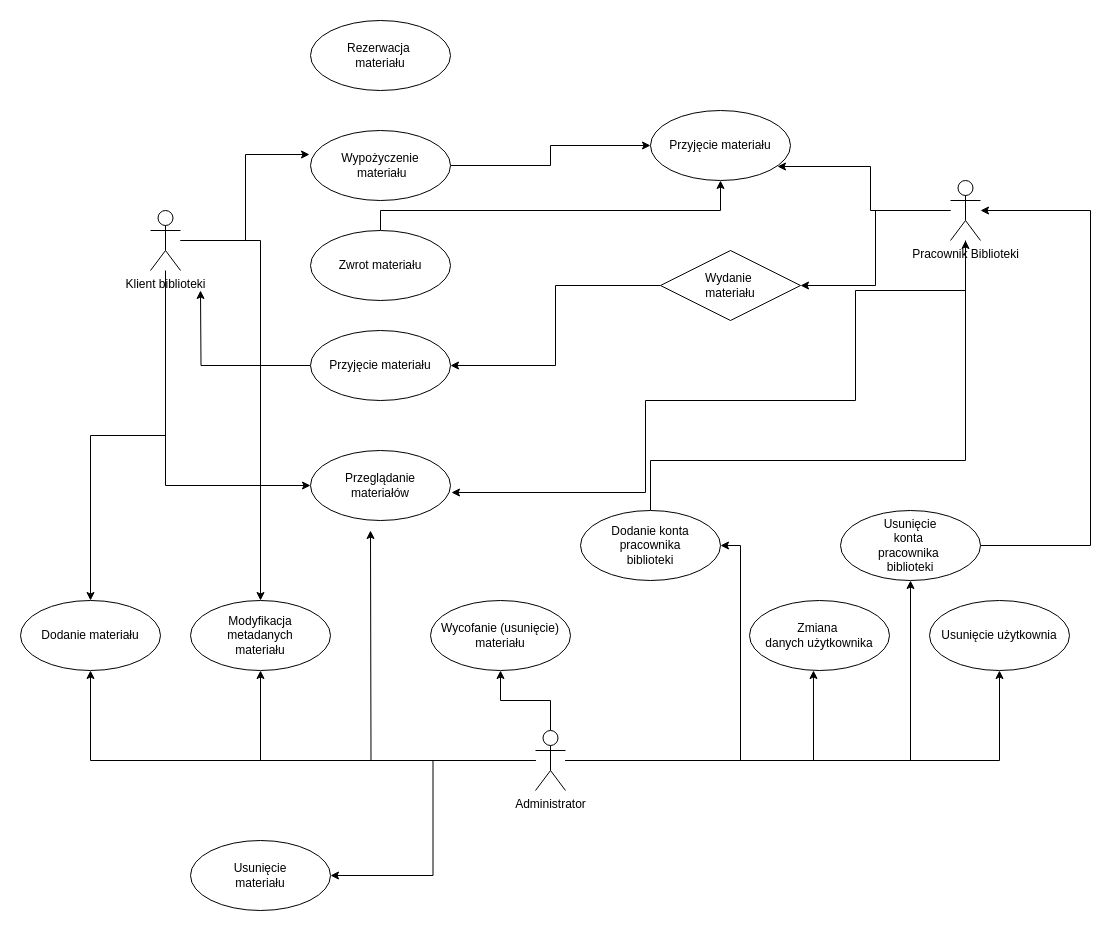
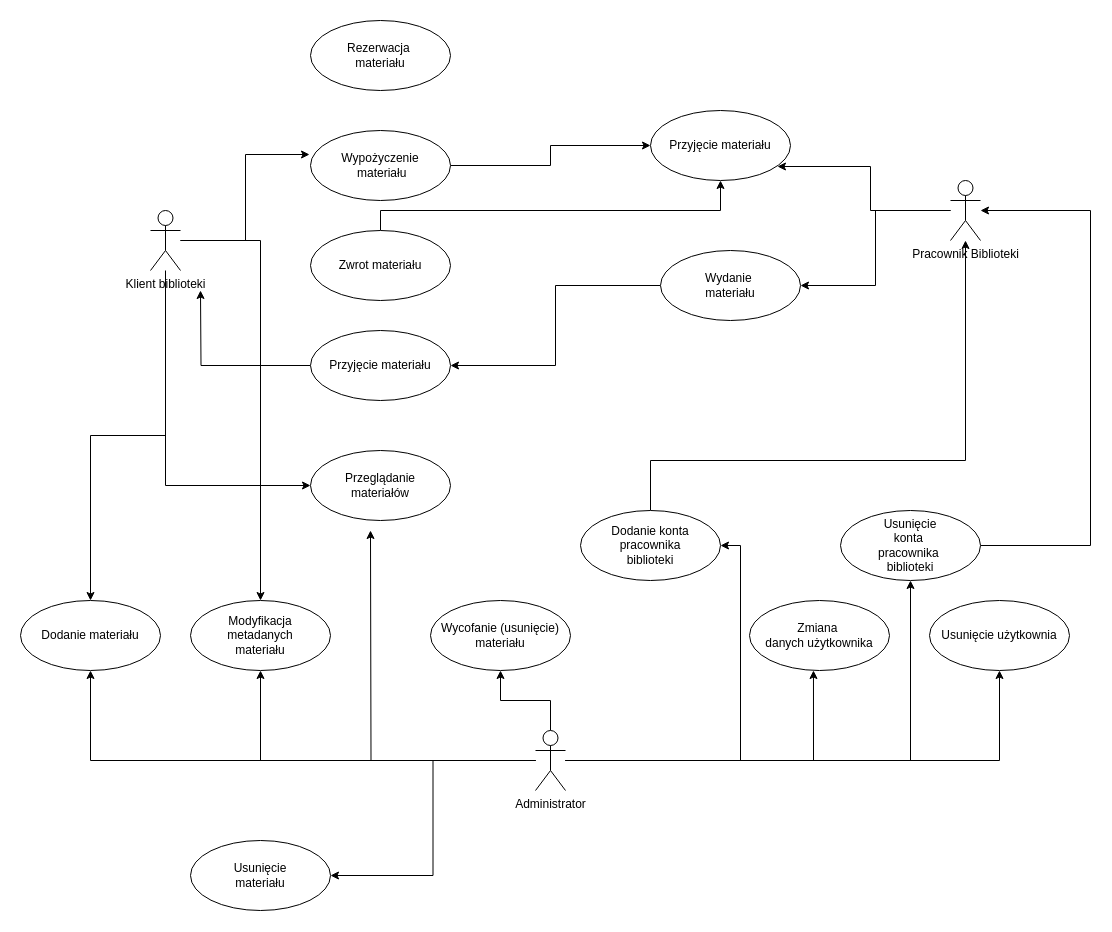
  <mxCell id="0" />
  <mxCell id="1" parent="0" />
  <mxCell id="2" style="edgeStyle=orthogonalEdgeStyle;rounded=0;orthogonalLoop=1;jettySize=auto;html=1;entryX=-0.007;entryY=0.343;entryDx=0;entryDy=0;entryPerimeter=0;" edge="1" parent="1" source="6" target="8"><mxGeometry relative="1" as="geometry" /></mxCell>
  <mxCell id="3" style="edgeStyle=orthogonalEdgeStyle;rounded=0;orthogonalLoop=1;jettySize=auto;html=1;" edge="1" parent="1" source="6" target="30"><mxGeometry relative="1" as="geometry" /></mxCell>
  <mxCell id="4" style="edgeStyle=orthogonalEdgeStyle;rounded=0;orthogonalLoop=1;jettySize=auto;html=1;" edge="1" parent="1" target="16"><mxGeometry relative="1" as="geometry"><mxPoint x="165" y="310" as="sourcePoint" /><Array as="points"><mxPoint x="165" y="485" /></Array></mxGeometry></mxCell>
  <mxCell id="5" style="edgeStyle=orthogonalEdgeStyle;rounded=0;orthogonalLoop=1;jettySize=auto;html=1;" edge="1" parent="1" source="6" target="27"><mxGeometry relative="1" as="geometry" /></mxCell>
  <mxCell id="6" value="Klient biblioteki&lt;br&gt;" style="shape=umlActor;verticalLabelPosition=bottom;verticalAlign=top;html=1;" parent="1" vertex="1"><mxGeometry x="150" y="210" width="30" height="60" as="geometry" /></mxCell>
  <mxCell id="7" style="edgeStyle=orthogonalEdgeStyle;rounded=0;orthogonalLoop=1;jettySize=auto;html=1;" edge="1" parent="1" source="8" target="15"><mxGeometry relative="1" as="geometry" /></mxCell>
  <mxCell id="8" value="Wypożyczenie&lt;br&gt;&amp;nbsp;materiału" style="ellipse;whiteSpace=wrap;html=1;" parent="1" vertex="1"><mxGeometry x="310" y="130" width="140" height="70" as="geometry" /></mxCell>
  <mxCell id="9" style="edgeStyle=orthogonalEdgeStyle;rounded=0;orthogonalLoop=1;jettySize=auto;html=1;" edge="1" parent="1" source="10" target="15"><mxGeometry relative="1" as="geometry"><Array as="points"><mxPoint x="380" y="210" /><mxPoint x="720" y="210" /></Array></mxGeometry></mxCell>
  <mxCell id="10" value="Zwrot materiału" style="ellipse;whiteSpace=wrap;html=1;" vertex="1" parent="1"><mxGeometry x="310" y="230" width="140" height="70" as="geometry" /></mxCell>
  <mxCell id="11" style="edgeStyle=orthogonalEdgeStyle;rounded=0;orthogonalLoop=1;jettySize=auto;html=1;entryX=0.907;entryY=0.8;entryDx=0;entryDy=0;entryPerimeter=0;" edge="1" parent="1" source="14" target="15"><mxGeometry relative="1" as="geometry" /></mxCell>
- <mxCell id="12" style="edgeStyle=orthogonalEdgeStyle;rounded=0;orthogonalLoop=1;jettySize=auto;html=1;entryX=1.007;entryY=0.6;entryDx=0;entryDy=0;entryPerimeter=0;" edge="1" parent="1" source="14" target="16"><mxGeometry relative="1" as="geometry"><Array as="points"><mxPoint x="965" y="290" /><mxPoint x="855" y="290" /><mxPoint x="855" y="400" /><mxPoint x="645" y="400" /><mxPoint x="645" y="492" /></Array></mxGeometry></mxCell>
  <mxCell id="13" style="edgeStyle=orthogonalEdgeStyle;rounded=0;orthogonalLoop=1;jettySize=auto;html=1;entryX=1;entryY=0.5;entryDx=0;entryDy=0;" edge="1" parent="1" source="14" target="34"><mxGeometry relative="1" as="geometry" /></mxCell>
  <mxCell id="14" value="Pracownik Biblioteki" style="shape=umlActor;verticalLabelPosition=bottom;verticalAlign=top;html=1;" vertex="1" parent="1"><mxGeometry x="950" y="180" width="30" height="60" as="geometry" /></mxCell>
  <mxCell id="15" value="Przyjęcie materiału" style="ellipse;whiteSpace=wrap;html=1;" vertex="1" parent="1"><mxGeometry x="650" y="110" width="140" height="70" as="geometry" /></mxCell>
  <mxCell id="16" value="Przeglądanie&lt;br&gt;materiałów" style="ellipse;whiteSpace=wrap;html=1;" vertex="1" parent="1"><mxGeometry x="310" y="450" width="140" height="70" as="geometry" /></mxCell>
  <mxCell id="17" style="edgeStyle=orthogonalEdgeStyle;rounded=0;orthogonalLoop=1;jettySize=auto;html=1;entryX=0.457;entryY=1;entryDx=0;entryDy=0;entryPerimeter=0;" edge="1" parent="1" source="26" target="28"><mxGeometry relative="1" as="geometry" /></mxCell>
  <mxCell id="18" style="edgeStyle=orthogonalEdgeStyle;rounded=0;orthogonalLoop=1;jettySize=auto;html=1;" edge="1" parent="1" source="26" target="29"><mxGeometry relative="1" as="geometry" /></mxCell>
  <mxCell id="19" style="edgeStyle=orthogonalEdgeStyle;rounded=0;orthogonalLoop=1;jettySize=auto;html=1;entryX=0.5;entryY=1;entryDx=0;entryDy=0;" edge="1" parent="1" source="26" target="31"><mxGeometry relative="1" as="geometry" /></mxCell>
  <mxCell id="20" style="edgeStyle=orthogonalEdgeStyle;rounded=0;orthogonalLoop=1;jettySize=auto;html=1;entryX=0.5;entryY=1;entryDx=0;entryDy=0;" edge="1" parent="1" source="26" target="30"><mxGeometry relative="1" as="geometry" /></mxCell>
  <mxCell id="21" style="edgeStyle=orthogonalEdgeStyle;rounded=0;orthogonalLoop=1;jettySize=auto;html=1;entryX=0.5;entryY=1;entryDx=0;entryDy=0;" edge="1" parent="1" source="26" target="27"><mxGeometry relative="1" as="geometry" /></mxCell>
  <mxCell id="22" style="edgeStyle=orthogonalEdgeStyle;rounded=0;orthogonalLoop=1;jettySize=auto;html=1;" edge="1" parent="1" source="26"><mxGeometry relative="1" as="geometry"><mxPoint x="370" y="530" as="targetPoint" /></mxGeometry></mxCell>
  <mxCell id="23" style="edgeStyle=orthogonalEdgeStyle;rounded=0;orthogonalLoop=1;jettySize=auto;html=1;entryX=1;entryY=0.5;entryDx=0;entryDy=0;" edge="1" parent="1" source="26" target="38"><mxGeometry relative="1" as="geometry" /></mxCell>
  <mxCell id="24" style="edgeStyle=orthogonalEdgeStyle;rounded=0;orthogonalLoop=1;jettySize=auto;html=1;" edge="1" parent="1" source="26" target="40"><mxGeometry relative="1" as="geometry" /></mxCell>
  <mxCell id="25" style="edgeStyle=orthogonalEdgeStyle;rounded=0;orthogonalLoop=1;jettySize=auto;html=1;entryX=1;entryY=0.5;entryDx=0;entryDy=0;" edge="1" parent="1" source="26" target="41"><mxGeometry relative="1" as="geometry" /></mxCell>
  <mxCell id="26" value="Administrator&lt;br&gt;" style="shape=umlActor;verticalLabelPosition=bottom;verticalAlign=top;html=1;" vertex="1" parent="1"><mxGeometry x="535" y="730" width="30" height="60" as="geometry" /></mxCell>
  <mxCell id="27" value="Dodanie materiału" style="ellipse;whiteSpace=wrap;html=1;" vertex="1" parent="1"><mxGeometry x="20" y="600" width="140" height="70" as="geometry" /></mxCell>
  <mxCell id="28" value="Zmiana&amp;nbsp;&lt;br&gt;danych użytkownika" style="ellipse;whiteSpace=wrap;html=1;" vertex="1" parent="1"><mxGeometry x="749" y="600" width="140" height="70" as="geometry" /></mxCell>
  <mxCell id="29" value="Usunięcie użytkownia" style="ellipse;whiteSpace=wrap;html=1;" vertex="1" parent="1"><mxGeometry x="929" y="600" width="140" height="70" as="geometry" /></mxCell>
  <mxCell id="30" value="Modyfikacja &lt;br&gt;metadanych&lt;br&gt;materiału" style="ellipse;whiteSpace=wrap;html=1;" vertex="1" parent="1"><mxGeometry x="190" y="600" width="140" height="70" as="geometry" /></mxCell>
  <mxCell id="31" value="Wycofanie (usunięcie)&lt;br&gt;materiału" style="ellipse;whiteSpace=wrap;html=1;" vertex="1" parent="1"><mxGeometry x="430" y="600" width="140" height="70" as="geometry" /></mxCell>
  <mxCell id="32" value="Rezerwacja&amp;nbsp;&lt;br&gt;materiału" style="ellipse;whiteSpace=wrap;html=1;" vertex="1" parent="1"><mxGeometry x="310" y="20" width="140" height="70" as="geometry" /></mxCell>
  <mxCell id="33" style="edgeStyle=orthogonalEdgeStyle;rounded=0;orthogonalLoop=1;jettySize=auto;html=1;entryX=1;entryY=0.5;entryDx=0;entryDy=0;" edge="1" parent="1" source="34" target="36"><mxGeometry relative="1" as="geometry" /></mxCell>
- <mxCell id="34" value="Wydanie&amp;nbsp;&lt;br&gt;materiału" style="rhombus;whiteSpace=wrap;html=1;" vertex="1" parent="1"><mxGeometry x="660" y="250" width="140" height="70" as="geometry" /></mxCell>
+ <mxCell id="34" value="Wydanie&amp;nbsp;&lt;br&gt;materiału" style="ellipse;whiteSpace=wrap;html=1;" vertex="1" parent="1"><mxGeometry x="660" y="250" width="140" height="70" as="geometry" /></mxCell>
  <mxCell id="35" style="edgeStyle=orthogonalEdgeStyle;rounded=0;orthogonalLoop=1;jettySize=auto;html=1;" edge="1" parent="1" source="36"><mxGeometry relative="1" as="geometry"><mxPoint x="200" y="290" as="targetPoint" /></mxGeometry></mxCell>
  <mxCell id="36" value="Przyjęcie materiału" style="ellipse;whiteSpace=wrap;html=1;" vertex="1" parent="1"><mxGeometry x="310" y="330" width="140" height="70" as="geometry" /></mxCell>
  <mxCell id="37" style="edgeStyle=orthogonalEdgeStyle;rounded=0;orthogonalLoop=1;jettySize=auto;html=1;" edge="1" parent="1" source="38" target="14"><mxGeometry relative="1" as="geometry"><Array as="points"><mxPoint x="650" y="460" /><mxPoint x="965" y="460" /></Array></mxGeometry></mxCell>
  <mxCell id="38" value="Dodanie konta pracownika&lt;br&gt;biblioteki" style="ellipse;whiteSpace=wrap;html=1;" vertex="1" parent="1"><mxGeometry x="580" y="510" width="140" height="70" as="geometry" /></mxCell>
  <mxCell id="39" style="edgeStyle=orthogonalEdgeStyle;rounded=0;orthogonalLoop=1;jettySize=auto;html=1;" edge="1" parent="1" source="40" target="14"><mxGeometry relative="1" as="geometry"><Array as="points"><mxPoint x="1090" y="545" /><mxPoint x="1090" y="210" /></Array></mxGeometry></mxCell>
  <mxCell id="40" value="Usunięcie&lt;br&gt;konta&amp;nbsp;&lt;br&gt;pracownika&amp;nbsp;&lt;br&gt;biblioteki" style="ellipse;whiteSpace=wrap;html=1;" vertex="1" parent="1"><mxGeometry x="840" y="510" width="140" height="70" as="geometry" /></mxCell>
  <mxCell id="41" value="Usunięcie&lt;br&gt;materiału" style="ellipse;whiteSpace=wrap;html=1;" vertex="1" parent="1"><mxGeometry x="190" y="840" width="140" height="70" as="geometry" /></mxCell>
